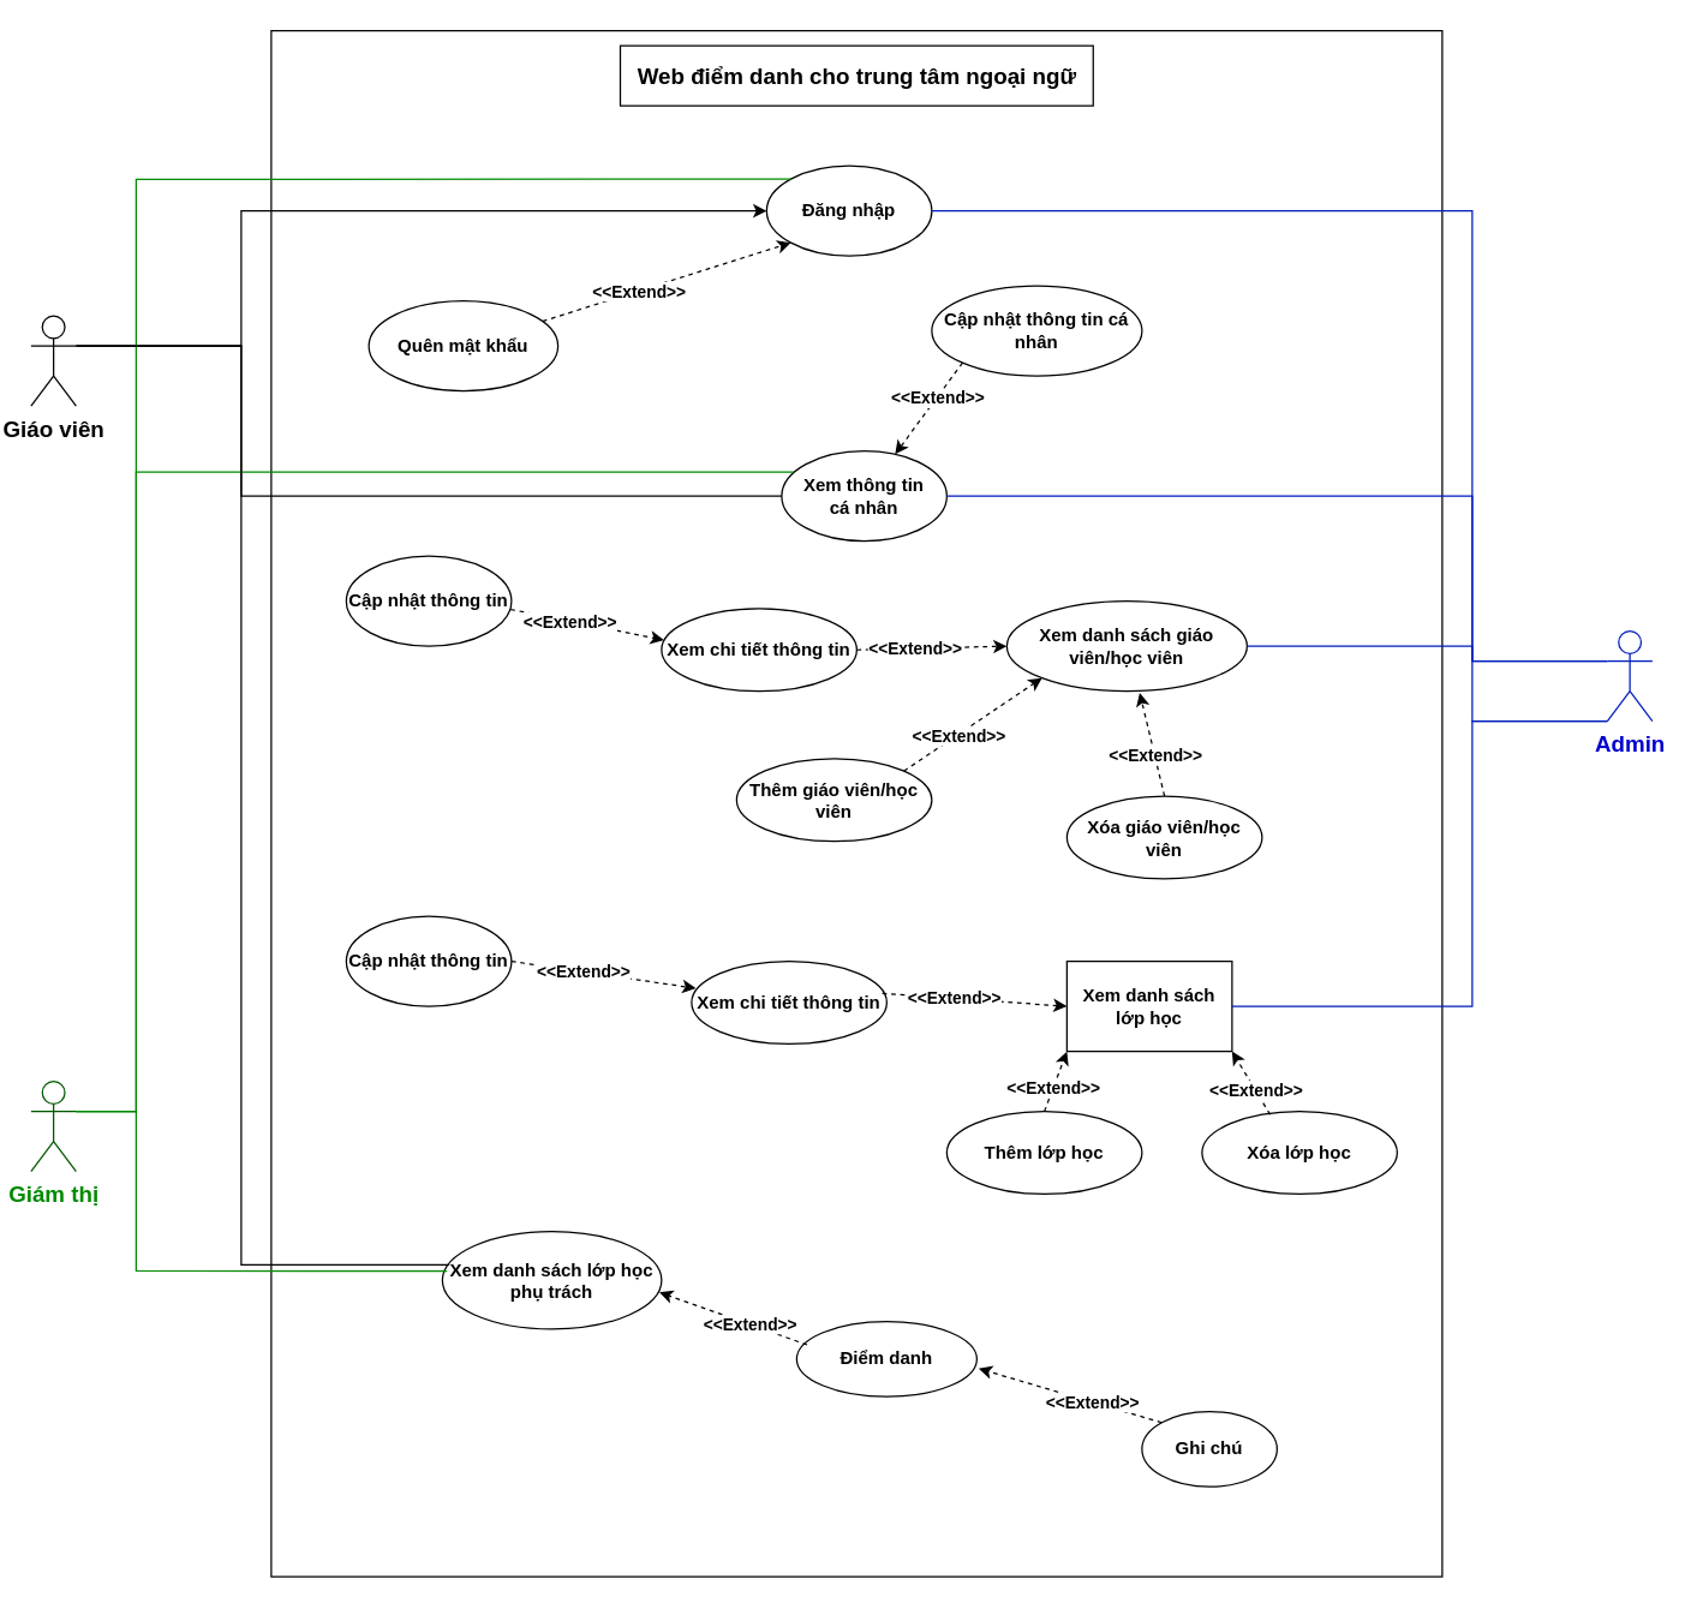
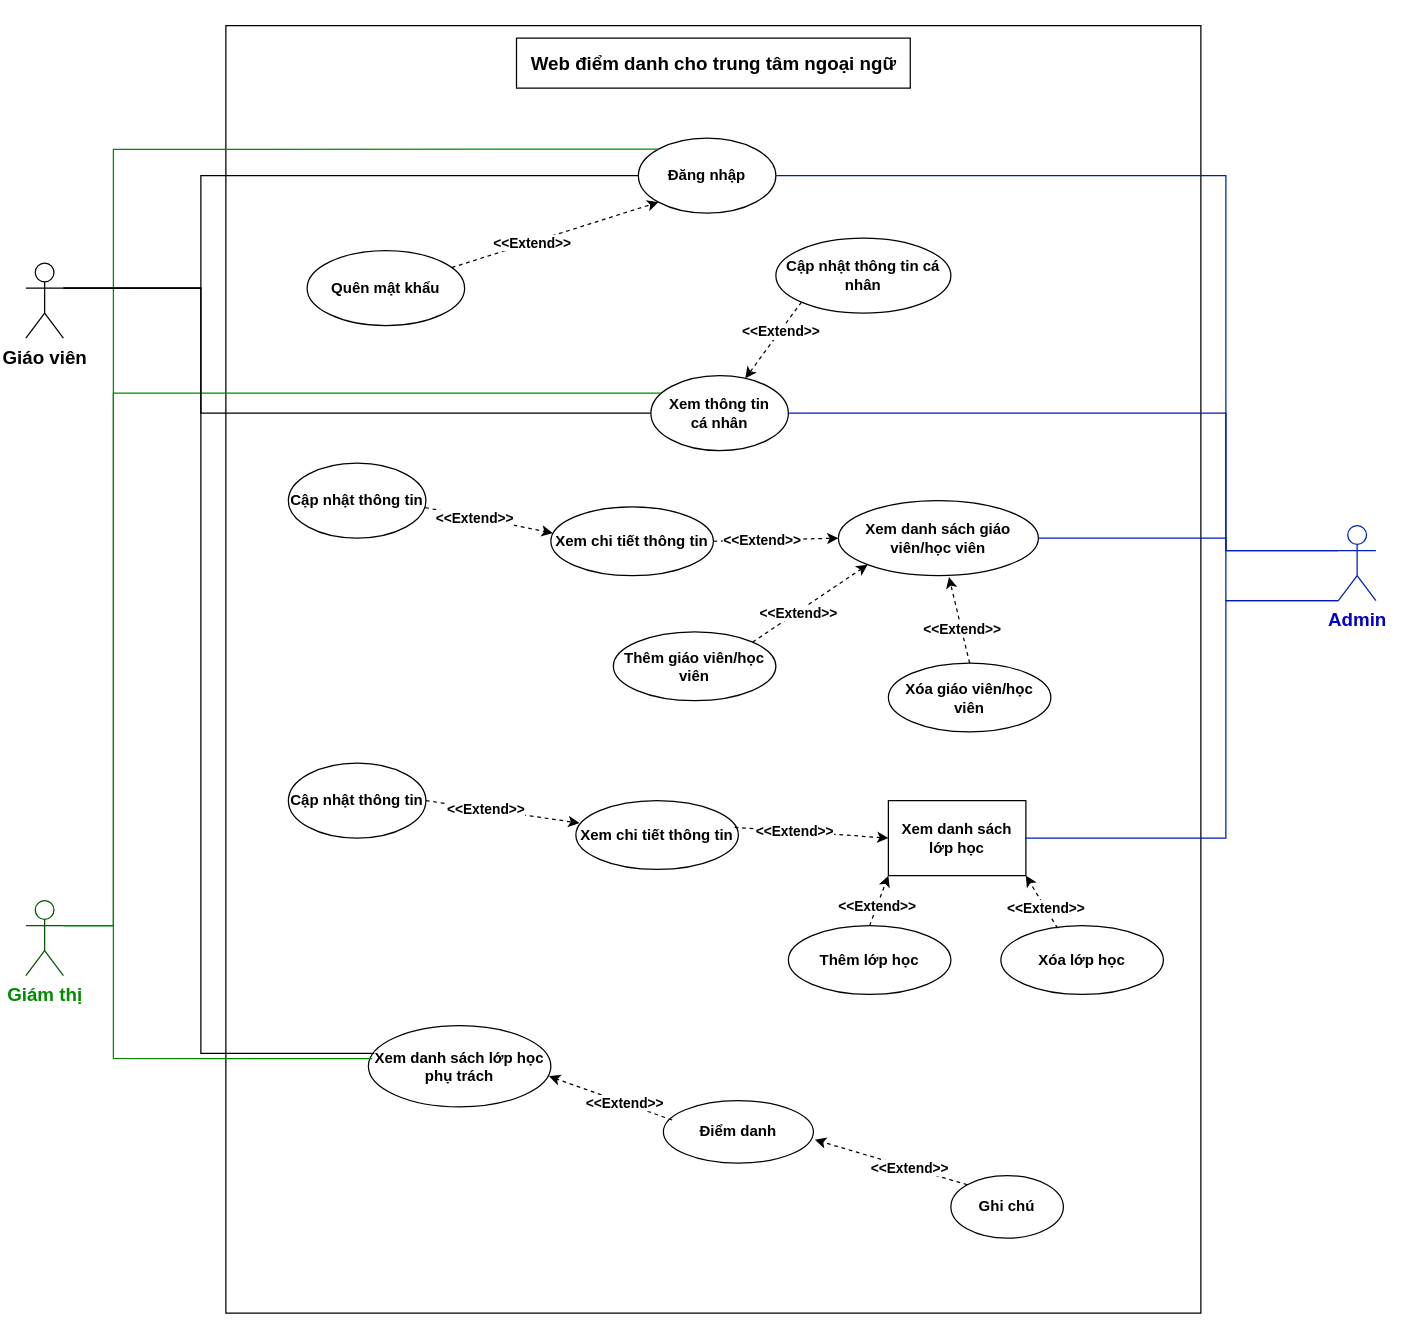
  <mxCell id="0" />
  <mxCell id="1" parent="0" />
  <mxCell id="2" value="" style="rounded=0;whiteSpace=wrap;html=1;fontStyle=1" parent="1" vertex="1"><mxGeometry x="180" y="20" width="780" height="1030" as="geometry" /></mxCell>
  <mxCell id="3" value="&lt;font style=&quot;font-size: 15px;&quot;&gt;&lt;span&gt;Web điểm danh cho trung tâm ngoại ngữ&lt;/span&gt;&lt;/font&gt;" style="rounded=0;whiteSpace=wrap;html=1;fontStyle=1" parent="1" vertex="1"><mxGeometry x="412.5" y="30" width="315" height="40" as="geometry" /></mxCell>
  <mxCell id="4" value="&lt;font style=&quot;&quot; color=&quot;#0000cc&quot;&gt;Admin&lt;/font&gt;" style="shape=umlActor;verticalLabelPosition=bottom;verticalAlign=top;html=1;outlineConnect=0;fontSize=15;fillColor=none;fontColor=#ffffff;strokeColor=#001DBC;fontStyle=1" parent="1" vertex="1"><mxGeometry x="1070" y="420" width="30" height="60" as="geometry" /></mxCell>
  <mxCell id="5" value="Giáo viên" style="shape=umlActor;verticalLabelPosition=bottom;verticalAlign=top;html=1;outlineConnect=0;fontSize=15;fontStyle=1" parent="1" vertex="1"><mxGeometry x="20" y="210" width="30" height="60" as="geometry" /></mxCell>
  <mxCell id="6" value="Đăng nhập" style="ellipse;whiteSpace=wrap;html=1;fontStyle=1" parent="1" vertex="1"><mxGeometry x="510" y="110" width="110" height="60" as="geometry" /></mxCell>
  <mxCell id="7" value="Quên mật khẩu" style="ellipse;whiteSpace=wrap;html=1;fontStyle=1" parent="1" vertex="1"><mxGeometry x="245" y="200" width="126" height="60" as="geometry" /></mxCell>
  <mxCell id="8" value="" style="endArrow=classic;html=1;rounded=0;entryX=0;entryY=1;entryDx=0;entryDy=0;dashed=1;fontStyle=1" parent="1" source="7" target="6" edge="1"><mxGeometry width="50" height="50" relative="1" as="geometry"><mxPoint x="621" y="230" as="sourcePoint" /><mxPoint x="551" y="260" as="targetPoint" /></mxGeometry></mxCell>
  <mxCell id="9" value="&amp;lt;&amp;lt;Extend&amp;gt;&amp;gt;" style="edgeLabel;html=1;align=center;verticalAlign=middle;resizable=0;points=[];fontStyle=1" parent="8" connectable="0" vertex="1"><mxGeometry x="-0.223" relative="1" as="geometry"><mxPoint as="offset" /></mxGeometry></mxCell>
  <mxCell id="10" value="Xem danh sách lớp học" style="whiteSpace=wrap;html=1;fontStyle=1;rounded=0;" parent="1" vertex="1"><mxGeometry x="710" y="640" width="110" height="60" as="geometry" /></mxCell>
  <mxCell id="11" value="Xem thông tin&lt;br&gt;cá nhân" style="ellipse;whiteSpace=wrap;html=1;fontStyle=1" parent="1" vertex="1"><mxGeometry x="520" y="300" width="110" height="60" as="geometry" /></mxCell>
  <mxCell id="12" value="Xem danh sách giáo viên/học viên" style="ellipse;whiteSpace=wrap;html=1;fontStyle=1" parent="1" vertex="1"><mxGeometry x="670" y="400" width="160" height="60" as="geometry" /></mxCell>
- <mxCell id="13" value="" style="endArrow=classic;html=1;rounded=0;fontSize=15;exitX=1;exitY=0.333;exitDx=0;exitDy=0;exitPerimeter=0;entryX=0;entryY=0.5;entryDx=0;entryDy=0;fontStyle=1;" parent="1" source="5" target="6" edge="1"><mxGeometry width="50" height="50" relative="1" as="geometry"><mxPoint x="540" y="440" as="sourcePoint" /><mxPoint x="590" y="390" as="targetPoint" /><Array as="points"><mxPoint x="160" y="230" /><mxPoint x="160" y="140" /></Array></mxGeometry></mxCell>
+ <mxCell id="13" value="" style="endArrow=none;html=1;rounded=0;fontSize=15;exitX=1;exitY=0.333;exitDx=0;exitDy=0;exitPerimeter=0;entryX=0;entryY=0.5;entryDx=0;entryDy=0;fontStyle=1" parent="1" source="5" target="6" edge="1"><mxGeometry width="50" height="50" relative="1" as="geometry"><mxPoint x="540" y="440" as="sourcePoint" /><mxPoint x="590" y="390" as="targetPoint" /><Array as="points"><mxPoint x="160" y="230" /><mxPoint x="160" y="140" /></Array></mxGeometry></mxCell>
  <mxCell id="14" value="" style="endArrow=none;html=1;rounded=0;fontSize=15;exitX=1;exitY=0.333;exitDx=0;exitDy=0;exitPerimeter=0;entryX=0;entryY=0.5;entryDx=0;entryDy=0;fontStyle=1" parent="1" source="5" target="11" edge="1"><mxGeometry width="50" height="50" relative="1" as="geometry"><mxPoint x="170" y="450" as="sourcePoint" /><mxPoint x="520" y="330" as="targetPoint" /><Array as="points"><mxPoint x="160" y="230" /><mxPoint x="160" y="330" /></Array></mxGeometry></mxCell>
  <mxCell id="15" value="" style="endArrow=none;html=1;rounded=0;fontSize=15;fillColor=#0050ef;strokeColor=#001DBC;entryX=0;entryY=0.333;entryDx=0;entryDy=0;entryPerimeter=0;exitX=1;exitY=0.5;exitDx=0;exitDy=0;fontStyle=1" parent="1" source="6" target="4" edge="1"><mxGeometry width="50" height="50" relative="1" as="geometry"><mxPoint x="640" y="440" as="sourcePoint" /><mxPoint x="690" y="390" as="targetPoint" /><Array as="points"><mxPoint x="980" y="140" /><mxPoint x="980" y="440" /></Array></mxGeometry></mxCell>
  <mxCell id="16" value="" style="endArrow=none;html=1;rounded=0;fontSize=15;fillColor=#0050ef;strokeColor=#001DBC;exitX=1;exitY=0.5;exitDx=0;exitDy=0;entryX=0;entryY=0.333;entryDx=0;entryDy=0;entryPerimeter=0;fontStyle=1" parent="1" source="11" target="4" edge="1"><mxGeometry width="50" height="50" relative="1" as="geometry"><mxPoint x="630" y="330" as="sourcePoint" /><mxPoint x="980" y="440" as="targetPoint" /><Array as="points"><mxPoint x="980" y="330" /><mxPoint x="980" y="440" /></Array></mxGeometry></mxCell>
  <mxCell id="17" value="" style="endArrow=none;html=1;rounded=0;fontSize=15;fillColor=#0050ef;strokeColor=#001DBC;exitX=1;exitY=0.5;exitDx=0;exitDy=0;entryX=0;entryY=1;entryDx=0;entryDy=0;entryPerimeter=0;fontStyle=1;edgeStyle=orthogonalEdgeStyle;" parent="1" source="12" target="4" edge="1"><mxGeometry width="50" height="50" relative="1" as="geometry"><mxPoint x="630" y="420" as="sourcePoint" /><mxPoint x="990" y="450" as="targetPoint" /><Array as="points"><mxPoint x="980" y="430" /><mxPoint x="980" y="480" /></Array></mxGeometry></mxCell>
  <mxCell id="18" value="" style="endArrow=none;html=1;rounded=0;fontSize=15;fillColor=#0050ef;strokeColor=#001DBC;exitX=1;exitY=0.5;exitDx=0;exitDy=0;entryX=0;entryY=1;entryDx=0;entryDy=0;entryPerimeter=0;fontStyle=1" parent="1" source="10" target="4" edge="1"><mxGeometry width="50" height="50" relative="1" as="geometry"><mxPoint x="840" y="650" as="sourcePoint" /><mxPoint x="990" y="490" as="targetPoint" /><Array as="points"><mxPoint x="980" y="670" /><mxPoint x="980" y="480" /></Array></mxGeometry></mxCell>
  <mxCell id="19" value="&lt;font color=&quot;#008a00&quot;&gt;Giám thị&lt;/font&gt;" style="shape=umlActor;verticalLabelPosition=bottom;verticalAlign=top;html=1;outlineConnect=0;fontSize=15;fontStyle=1;fillColor=none;fontColor=#ffffff;strokeColor=#005700;" parent="1" vertex="1"><mxGeometry x="20" y="720" width="30" height="60" as="geometry" /></mxCell>
  <mxCell id="20" value="" style="endArrow=none;html=1;rounded=0;fontColor=#008a00;strokeColor=#008a00;exitX=1;exitY=0.333;exitDx=0;exitDy=0;exitPerimeter=0;entryX=0;entryY=0;entryDx=0;entryDy=0;" parent="1" source="19" target="6" edge="1"><mxGeometry width="50" height="50" relative="1" as="geometry"><mxPoint x="100" y="760" as="sourcePoint" /><mxPoint x="150" y="710" as="targetPoint" /><Array as="points"><mxPoint x="90" y="740" /><mxPoint x="90" y="119" /></Array></mxGeometry></mxCell>
  <mxCell id="21" value="" style="endArrow=none;html=1;rounded=0;fontColor=#008a00;strokeColor=#008a00;exitX=1;exitY=0.333;exitDx=0;exitDy=0;exitPerimeter=0;entryX=0.073;entryY=0.233;entryDx=0;entryDy=0;entryPerimeter=0;" parent="1" source="19" target="11" edge="1"><mxGeometry width="50" height="50" relative="1" as="geometry"><mxPoint x="60" y="750" as="sourcePoint" /><mxPoint x="536" y="261" as="targetPoint" /><Array as="points"><mxPoint x="90" y="740" /><mxPoint x="90" y="314" /></Array></mxGeometry></mxCell>
  <mxCell id="22" value="Ghi chú" style="ellipse;whiteSpace=wrap;html=1;fontStyle=1" parent="1" vertex="1"><mxGeometry x="760" y="940" width="90" height="50" as="geometry" /></mxCell>
  <mxCell id="23" value="" style="endArrow=classic;html=1;rounded=0;exitX=0;exitY=0;exitDx=0;exitDy=0;dashed=1;fontStyle=1;entryX=1.01;entryY=0.627;entryDx=0;entryDy=0;entryPerimeter=0;" parent="1" source="22" target="53" edge="1"><mxGeometry width="50" height="50" relative="1" as="geometry"><mxPoint x="700" y="110" as="sourcePoint" /><mxPoint x="650" y="1110" as="targetPoint" /></mxGeometry></mxCell>
  <mxCell id="24" value="&amp;lt;&amp;lt;Extend&amp;gt;&amp;gt;" style="edgeLabel;html=1;align=center;verticalAlign=middle;resizable=0;points=[];fontStyle=1" parent="23" connectable="0" vertex="1"><mxGeometry x="-0.223" relative="1" as="geometry"><mxPoint as="offset" /></mxGeometry></mxCell>
  <mxCell id="25" value="Cập nhật thông tin cá nhân" style="ellipse;whiteSpace=wrap;html=1;fontStyle=1" parent="1" vertex="1"><mxGeometry x="620" y="190" width="140" height="60" as="geometry" /></mxCell>
  <mxCell id="26" value="" style="endArrow=classic;html=1;rounded=0;exitX=0;exitY=1;exitDx=0;exitDy=0;dashed=1;fontStyle=1;" parent="1" source="25" target="11" edge="1"><mxGeometry width="50" height="50" relative="1" as="geometry"><mxPoint x="670" y="240" as="sourcePoint" /><mxPoint x="614" y="171" as="targetPoint" /></mxGeometry></mxCell>
  <mxCell id="27" value="&amp;lt;&amp;lt;Extend&amp;gt;&amp;gt;" style="edgeLabel;html=1;align=center;verticalAlign=middle;resizable=0;points=[];fontStyle=1" parent="26" connectable="0" vertex="1"><mxGeometry x="-0.223" relative="1" as="geometry"><mxPoint as="offset" /></mxGeometry></mxCell>
  <mxCell id="28" value="Xem chi tiết thông tin" style="ellipse;whiteSpace=wrap;html=1;fontStyle=1" parent="1" vertex="1"><mxGeometry x="440" y="405" width="130" height="55" as="geometry" /></mxCell>
  <mxCell id="29" value="Cập nhật thông tin" style="ellipse;whiteSpace=wrap;html=1;fontStyle=1" parent="1" vertex="1"><mxGeometry x="230" y="370" width="110" height="60" as="geometry" /></mxCell>
  <mxCell id="30" value="Thêm giáo viên/học viên" style="ellipse;whiteSpace=wrap;html=1;fontStyle=1" parent="1" vertex="1"><mxGeometry x="490" y="505" width="130" height="55" as="geometry" /></mxCell>
  <mxCell id="31" value="Xóa giáo viên/học viên" style="ellipse;whiteSpace=wrap;html=1;fontStyle=1" parent="1" vertex="1"><mxGeometry x="710" y="530" width="130" height="55" as="geometry" /></mxCell>
  <mxCell id="32" value="" style="endArrow=classic;html=1;rounded=0;exitX=1;exitY=0.5;exitDx=0;exitDy=0;dashed=1;fontStyle=1;entryX=0;entryY=0.5;entryDx=0;entryDy=0;" parent="1" source="28" target="12" edge="1"><mxGeometry width="50" height="50" relative="1" as="geometry"><mxPoint x="651" y="251" as="sourcePoint" /><mxPoint x="606" y="312" as="targetPoint" /></mxGeometry></mxCell>
  <mxCell id="33" value="&amp;lt;&amp;lt;Extend&amp;gt;&amp;gt;" style="edgeLabel;html=1;align=center;verticalAlign=middle;resizable=0;points=[];fontStyle=1" parent="32" connectable="0" vertex="1"><mxGeometry x="-0.223" relative="1" as="geometry"><mxPoint as="offset" /></mxGeometry></mxCell>
  <mxCell id="34" value="" style="endArrow=classic;html=1;rounded=0;exitX=1;exitY=0;exitDx=0;exitDy=0;dashed=1;fontStyle=1;entryX=0;entryY=1;entryDx=0;entryDy=0;" parent="1" source="30" target="12" edge="1"><mxGeometry width="50" height="50" relative="1" as="geometry"><mxPoint x="552" y="460" as="sourcePoint" /><mxPoint x="680" y="440" as="targetPoint" /></mxGeometry></mxCell>
  <mxCell id="35" value="&amp;lt;&amp;lt;Extend&amp;gt;&amp;gt;" style="edgeLabel;html=1;align=center;verticalAlign=middle;resizable=0;points=[];fontStyle=1" parent="34" connectable="0" vertex="1"><mxGeometry x="-0.223" relative="1" as="geometry"><mxPoint as="offset" /></mxGeometry></mxCell>
  <mxCell id="36" value="" style="endArrow=classic;html=1;rounded=0;exitX=0.5;exitY=0;exitDx=0;exitDy=0;dashed=1;fontStyle=1;entryX=0.553;entryY=1.019;entryDx=0;entryDy=0;entryPerimeter=0;" parent="1" source="31" target="12" edge="1"><mxGeometry width="50" height="50" relative="1" as="geometry"><mxPoint x="562" y="470" as="sourcePoint" /><mxPoint x="690" y="450" as="targetPoint" /></mxGeometry></mxCell>
  <mxCell id="37" value="&amp;lt;&amp;lt;Extend&amp;gt;&amp;gt;" style="edgeLabel;html=1;align=center;verticalAlign=middle;resizable=0;points=[];fontStyle=1" parent="36" connectable="0" vertex="1"><mxGeometry x="-0.223" relative="1" as="geometry"><mxPoint as="offset" /></mxGeometry></mxCell>
  <mxCell id="38" value="" style="endArrow=classic;html=1;rounded=0;exitX=0.995;exitY=0.592;exitDx=0;exitDy=0;dashed=1;fontStyle=1;entryX=0.012;entryY=0.381;entryDx=0;entryDy=0;entryPerimeter=0;exitPerimeter=0;" parent="1" source="29" target="28" edge="1"><mxGeometry width="50" height="50" relative="1" as="geometry"><mxPoint x="785" y="530" as="sourcePoint" /><mxPoint x="768" y="471" as="targetPoint" /></mxGeometry></mxCell>
  <mxCell id="39" value="&amp;lt;&amp;lt;Extend&amp;gt;&amp;gt;" style="edgeLabel;html=1;align=center;verticalAlign=middle;resizable=0;points=[];fontStyle=1" parent="38" connectable="0" vertex="1"><mxGeometry x="-0.223" relative="1" as="geometry"><mxPoint as="offset" /></mxGeometry></mxCell>
  <mxCell id="40" value="Xem chi tiết thông tin" style="ellipse;whiteSpace=wrap;html=1;fontStyle=1" parent="1" vertex="1"><mxGeometry x="460" y="640" width="130" height="55" as="geometry" /></mxCell>
  <mxCell id="41" value="Cập nhật thông tin" style="ellipse;whiteSpace=wrap;html=1;fontStyle=1" parent="1" vertex="1"><mxGeometry x="230" y="610" width="110" height="60" as="geometry" /></mxCell>
  <mxCell id="42" value="Thêm lớp học" style="ellipse;whiteSpace=wrap;html=1;fontStyle=1" parent="1" vertex="1"><mxGeometry x="630" y="740" width="130" height="55" as="geometry" /></mxCell>
  <mxCell id="43" value="Xóa lớp học" style="ellipse;whiteSpace=wrap;html=1;fontStyle=1" parent="1" vertex="1"><mxGeometry x="800" y="740" width="130" height="55" as="geometry" /></mxCell>
  <mxCell id="44" value="" style="endArrow=classic;html=1;rounded=0;exitX=1;exitY=0.5;exitDx=0;exitDy=0;dashed=1;fontStyle=1;entryX=0.022;entryY=0.327;entryDx=0;entryDy=0;entryPerimeter=0;" parent="1" source="41" target="40" edge="1"><mxGeometry width="50" height="50" relative="1" as="geometry"><mxPoint x="349" y="416" as="sourcePoint" /><mxPoint x="452" y="436" as="targetPoint" /></mxGeometry></mxCell>
  <mxCell id="45" value="&amp;lt;&amp;lt;Extend&amp;gt;&amp;gt;" style="edgeLabel;html=1;align=center;verticalAlign=middle;resizable=0;points=[];fontStyle=1" parent="44" connectable="0" vertex="1"><mxGeometry x="-0.223" relative="1" as="geometry"><mxPoint as="offset" /></mxGeometry></mxCell>
  <mxCell id="46" value="" style="endArrow=classic;html=1;rounded=0;exitX=0.977;exitY=0.388;exitDx=0;exitDy=0;dashed=1;fontStyle=1;entryX=0;entryY=0.5;entryDx=0;entryDy=0;exitPerimeter=0;" parent="1" source="40" target="10" edge="1"><mxGeometry width="50" height="50" relative="1" as="geometry"><mxPoint x="423" y="670" as="sourcePoint" /><mxPoint x="525" y="680" as="targetPoint" /></mxGeometry></mxCell>
  <mxCell id="47" value="&amp;lt;&amp;lt;Extend&amp;gt;&amp;gt;" style="edgeLabel;html=1;align=center;verticalAlign=middle;resizable=0;points=[];fontStyle=1" parent="46" connectable="0" vertex="1"><mxGeometry x="-0.223" relative="1" as="geometry"><mxPoint as="offset" /></mxGeometry></mxCell>
  <mxCell id="48" value="" style="endArrow=classic;html=1;rounded=0;exitX=0.5;exitY=0;exitDx=0;exitDy=0;dashed=1;fontStyle=1;entryX=0;entryY=1;entryDx=0;entryDy=0;" parent="1" source="42" target="10" edge="1"><mxGeometry width="50" height="50" relative="1" as="geometry"><mxPoint x="597" y="674" as="sourcePoint" /><mxPoint x="720" y="680" as="targetPoint" /></mxGeometry></mxCell>
  <mxCell id="49" value="&amp;lt;&amp;lt;Extend&amp;gt;&amp;gt;" style="edgeLabel;html=1;align=center;verticalAlign=middle;resizable=0;points=[];fontStyle=1" parent="48" connectable="0" vertex="1"><mxGeometry x="-0.223" relative="1" as="geometry"><mxPoint as="offset" /></mxGeometry></mxCell>
  <mxCell id="50" value="" style="endArrow=classic;html=1;rounded=0;exitX=0.349;exitY=0.039;exitDx=0;exitDy=0;dashed=1;fontStyle=1;entryX=1;entryY=1;entryDx=0;entryDy=0;exitPerimeter=0;" parent="1" source="43" target="10" edge="1"><mxGeometry width="50" height="50" relative="1" as="geometry"><mxPoint x="607" y="684" as="sourcePoint" /><mxPoint x="730" y="690" as="targetPoint" /></mxGeometry></mxCell>
  <mxCell id="51" value="&amp;lt;&amp;lt;Extend&amp;gt;&amp;gt;" style="edgeLabel;html=1;align=center;verticalAlign=middle;resizable=0;points=[];fontStyle=1" parent="50" connectable="0" vertex="1"><mxGeometry x="-0.223" relative="1" as="geometry"><mxPoint as="offset" /></mxGeometry></mxCell>
  <mxCell id="52" value="Xem danh sách lớp học phụ trách" style="ellipse;whiteSpace=wrap;html=1;fontStyle=1" parent="1" vertex="1"><mxGeometry x="294" y="820" width="146" height="65" as="geometry" /></mxCell>
  <mxCell id="53" value="Điểm danh" style="ellipse;whiteSpace=wrap;html=1;fontStyle=1" parent="1" vertex="1"><mxGeometry x="530" y="880" width="120" height="50" as="geometry" /></mxCell>
  <mxCell id="54" value="" style="endArrow=classic;html=1;rounded=0;exitX=0.058;exitY=0.31;exitDx=0;exitDy=0;dashed=1;fontStyle=1;entryX=0.99;entryY=0.623;entryDx=0;entryDy=0;entryPerimeter=0;exitPerimeter=0;" parent="1" source="53" target="52" edge="1"><mxGeometry width="50" height="50" relative="1" as="geometry"><mxPoint x="813" y="927" as="sourcePoint" /><mxPoint x="661" y="901" as="targetPoint" /></mxGeometry></mxCell>
  <mxCell id="55" value="&amp;lt;&amp;lt;Extend&amp;gt;&amp;gt;" style="edgeLabel;html=1;align=center;verticalAlign=middle;resizable=0;points=[];fontStyle=1" parent="54" connectable="0" vertex="1"><mxGeometry x="-0.223" relative="1" as="geometry"><mxPoint as="offset" /></mxGeometry></mxCell>
  <mxCell id="56" value="" style="endArrow=none;html=1;rounded=0;fontColor=#008a00;strokeColor=#008a00;exitX=1;exitY=0.333;exitDx=0;exitDy=0;exitPerimeter=0;entryX=0.021;entryY=0.405;entryDx=0;entryDy=0;entryPerimeter=0;edgeStyle=orthogonalEdgeStyle;" parent="1" source="19" target="52" edge="1"><mxGeometry width="50" height="50" relative="1" as="geometry"><mxPoint x="60" y="750" as="sourcePoint" /><mxPoint x="538" y="324" as="targetPoint" /><Array as="points"><mxPoint x="90" y="740" /><mxPoint x="90" y="846" /></Array></mxGeometry></mxCell>
  <mxCell id="57" value="" style="endArrow=none;html=1;rounded=0;fontSize=15;entryX=0.032;entryY=0.341;entryDx=0;entryDy=0;fontStyle=1;entryPerimeter=0;exitX=1;exitY=0.333;exitDx=0;exitDy=0;exitPerimeter=0;edgeStyle=orthogonalEdgeStyle;" parent="1" source="5" target="52" edge="1"><mxGeometry width="50" height="50" relative="1" as="geometry"><mxPoint x="60" y="260" as="sourcePoint" /><mxPoint x="530" y="340" as="targetPoint" /><Array as="points"><mxPoint x="160" y="230" /><mxPoint x="160" y="842" /></Array></mxGeometry></mxCell>
